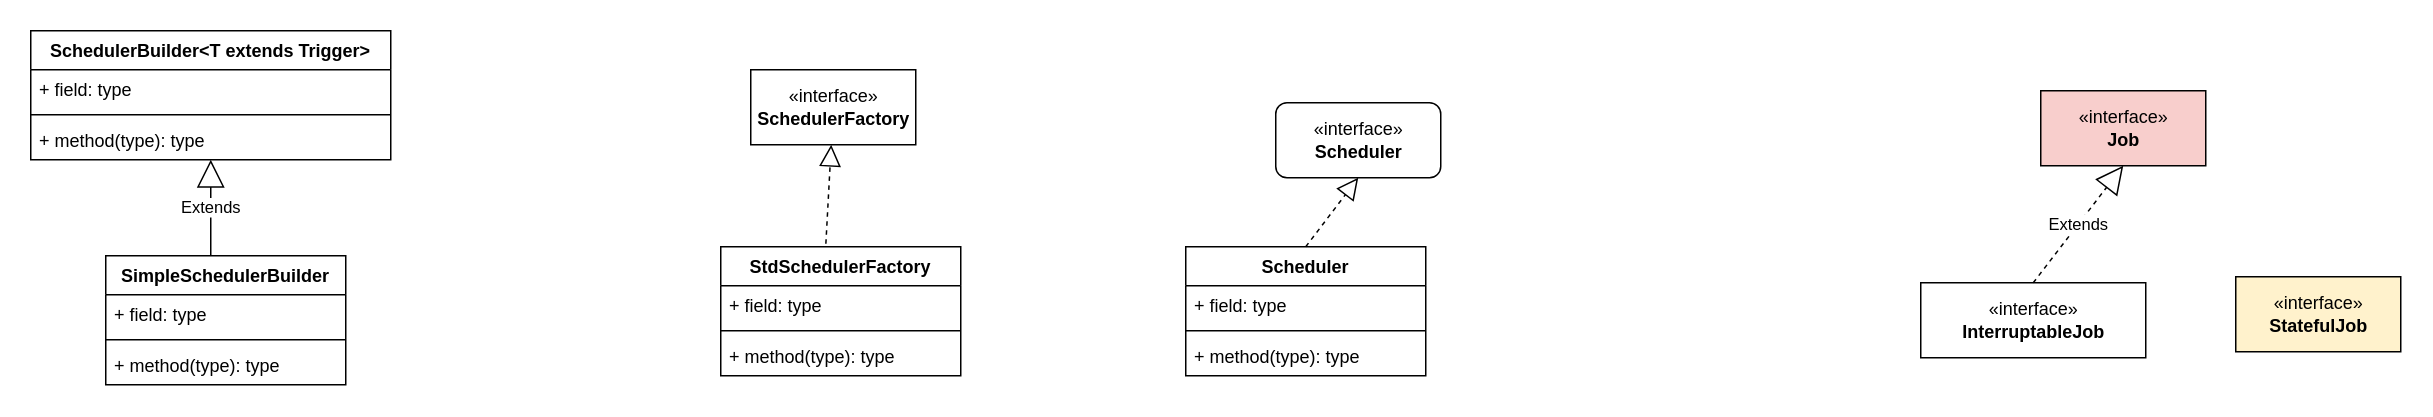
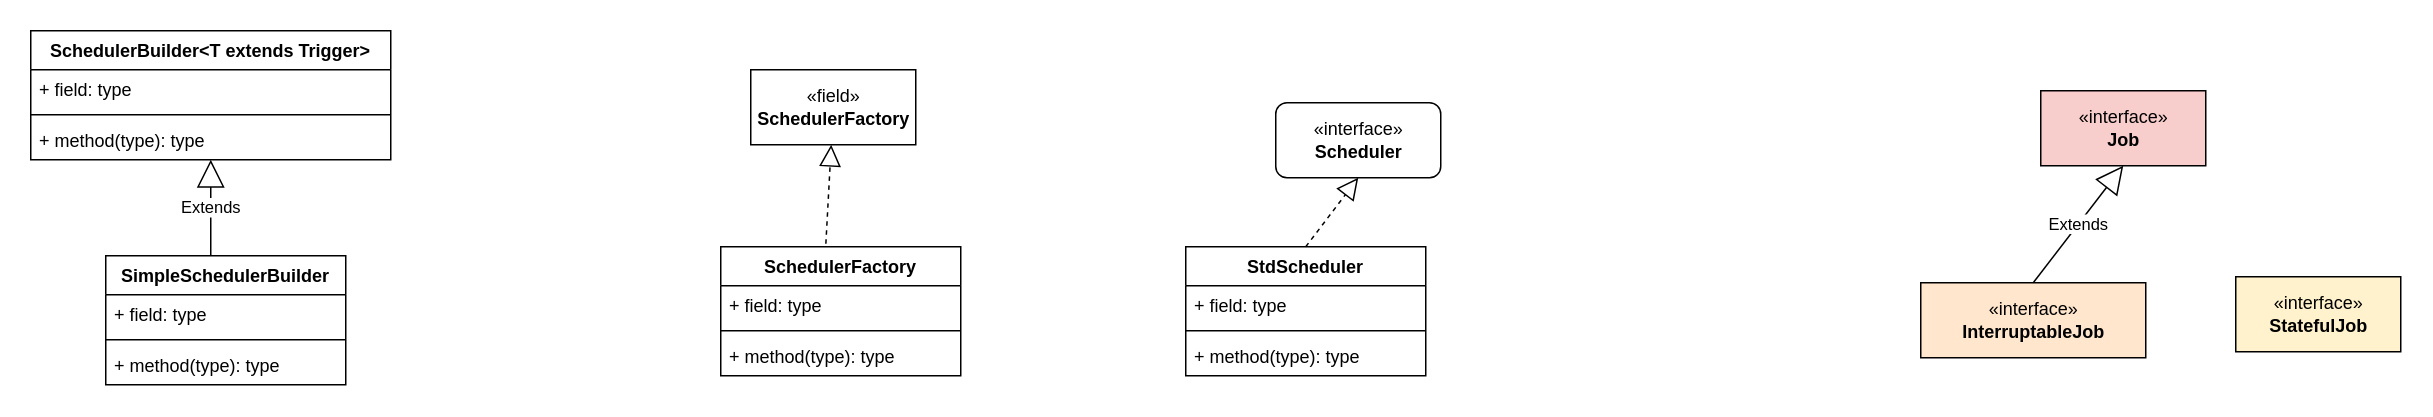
  <mxCell id="0" />
  <mxCell id="1" parent="0" />
  <mxCell id="2" value="SimpleSchedulerBuilder" style="swimlane;fontStyle=1;align=center;verticalAlign=top;childLayout=stackLayout;horizontal=1;startSize=26;horizontalStack=0;resizeParent=1;resizeParentMax=0;resizeLast=0;collapsible=1;marginBottom=0;fillColor=#FFFFFF;" parent="1" vertex="1"><mxGeometry x="70" y="170" width="160" height="86" as="geometry" /></mxCell>
  <mxCell id="3" value="Extends" style="endArrow=block;endSize=16;endFill=0;html=1;" parent="2" target="10" edge="1"><mxGeometry width="160" relative="1" as="geometry"><mxPoint x="70" as="sourcePoint" /><mxPoint x="230" as="targetPoint" /></mxGeometry></mxCell>
  <mxCell id="4" value="+ field: type" style="text;strokeColor=none;fillColor=none;align=left;verticalAlign=top;spacingLeft=4;spacingRight=4;overflow=hidden;rotatable=0;points=[[0,0.5],[1,0.5]];portConstraint=eastwest;" parent="2" vertex="1"><mxGeometry y="26" width="160" height="26" as="geometry" /></mxCell>
  <mxCell id="5" value="" style="line;strokeWidth=1;fillColor=none;align=left;verticalAlign=middle;spacingTop=-1;spacingLeft=3;spacingRight=3;rotatable=0;labelPosition=right;points=[];portConstraint=eastwest;" parent="2" vertex="1"><mxGeometry y="52" width="160" height="8" as="geometry" /></mxCell>
  <mxCell id="6" value="+ method(type): type" style="text;strokeColor=none;fillColor=none;align=left;verticalAlign=top;spacingLeft=4;spacingRight=4;overflow=hidden;rotatable=0;points=[[0,0.5],[1,0.5]];portConstraint=eastwest;" parent="2" vertex="1"><mxGeometry y="60" width="160" height="26" as="geometry" /></mxCell>
  <mxCell id="7" value="SchedulerBuilder&lt;T extends Trigger&gt;" style="swimlane;fontStyle=1;align=center;verticalAlign=top;childLayout=stackLayout;horizontal=1;startSize=26;horizontalStack=0;resizeParent=1;resizeParentMax=0;resizeLast=0;collapsible=1;marginBottom=0;fillColor=#FFFFFF;" parent="1" vertex="1"><mxGeometry x="20" y="20" width="240" height="86" as="geometry" /></mxCell>
  <mxCell id="8" value="+ field: type" style="text;strokeColor=none;fillColor=none;align=left;verticalAlign=top;spacingLeft=4;spacingRight=4;overflow=hidden;rotatable=0;points=[[0,0.5],[1,0.5]];portConstraint=eastwest;" parent="7" vertex="1"><mxGeometry y="26" width="240" height="26" as="geometry" /></mxCell>
  <mxCell id="9" value="" style="line;strokeWidth=1;fillColor=none;align=left;verticalAlign=middle;spacingTop=-1;spacingLeft=3;spacingRight=3;rotatable=0;labelPosition=right;points=[];portConstraint=eastwest;" parent="7" vertex="1"><mxGeometry y="52" width="240" height="8" as="geometry" /></mxCell>
  <mxCell id="10" value="+ method(type): type" style="text;strokeColor=none;fillColor=none;align=left;verticalAlign=top;spacingLeft=4;spacingRight=4;overflow=hidden;rotatable=0;points=[[0,0.5],[1,0.5]];portConstraint=eastwest;" parent="7" vertex="1"><mxGeometry y="60" width="240" height="26" as="geometry" /></mxCell>
- <mxCell id="11" value="StdSchedulerFactory" style="swimlane;fontStyle=1;align=center;verticalAlign=top;childLayout=stackLayout;horizontal=1;startSize=26;horizontalStack=0;resizeParent=1;resizeParentMax=0;resizeLast=0;collapsible=1;marginBottom=0;" parent="1" vertex="1"><mxGeometry x="480" y="164" width="160" height="86" as="geometry" /></mxCell>
+ <mxCell id="11" value="SchedulerFactory" style="swimlane;fontStyle=1;align=center;verticalAlign=top;childLayout=stackLayout;horizontal=1;startSize=26;horizontalStack=0;resizeParent=1;resizeParentMax=0;resizeLast=0;collapsible=1;marginBottom=0;" parent="1" vertex="1"><mxGeometry x="480" y="164" width="160" height="86" as="geometry" /></mxCell>
  <mxCell id="12" value="+ field: type" style="text;strokeColor=none;fillColor=none;align=left;verticalAlign=top;spacingLeft=4;spacingRight=4;overflow=hidden;rotatable=0;points=[[0,0.5],[1,0.5]];portConstraint=eastwest;" parent="11" vertex="1"><mxGeometry y="26" width="160" height="26" as="geometry" /></mxCell>
  <mxCell id="13" value="" style="line;strokeWidth=1;fillColor=none;align=left;verticalAlign=middle;spacingTop=-1;spacingLeft=3;spacingRight=3;rotatable=0;labelPosition=right;points=[];portConstraint=eastwest;" parent="11" vertex="1"><mxGeometry y="52" width="160" height="8" as="geometry" /></mxCell>
  <mxCell id="14" value="+ method(type): type" style="text;strokeColor=none;fillColor=none;align=left;verticalAlign=top;spacingLeft=4;spacingRight=4;overflow=hidden;rotatable=0;points=[[0,0.5],[1,0.5]];portConstraint=eastwest;" parent="11" vertex="1"><mxGeometry y="60" width="160" height="26" as="geometry" /></mxCell>
- <mxCell id="15" value="«interface»&lt;br&gt;&lt;b&gt;SchedulerFactory&lt;/b&gt;" style="html=1;" parent="1" vertex="1"><mxGeometry x="500" y="46" width="110" height="50" as="geometry" /></mxCell>
+ <mxCell id="15" value="«field»&lt;br&gt;&lt;b&gt;SchedulerFactory&lt;/b&gt;" style="html=1;" parent="1" vertex="1"><mxGeometry x="500" y="46" width="110" height="50" as="geometry" /></mxCell>
  <mxCell id="16" value="" style="endArrow=block;dashed=1;endFill=0;endSize=12;html=1;exitX=0.438;exitY=-0.023;exitDx=0;exitDy=0;exitPerimeter=0;" parent="1" source="11" target="15" edge="1"><mxGeometry width="160" relative="1" as="geometry"><mxPoint x="570" y="160" as="sourcePoint" /><mxPoint x="730" y="160" as="targetPoint" /></mxGeometry></mxCell>
  <mxCell id="17" value="«interface»&lt;br&gt;&lt;b&gt;Scheduler&lt;/b&gt;" style="html=1;rounded=1;" parent="1" vertex="1"><mxGeometry x="850" y="68" width="110" height="50" as="geometry" /></mxCell>
- <mxCell id="18" value="Scheduler" style="swimlane;fontStyle=1;align=center;verticalAlign=top;childLayout=stackLayout;horizontal=1;startSize=26;horizontalStack=0;resizeParent=1;resizeParentMax=0;resizeLast=0;collapsible=1;marginBottom=0;" parent="1" vertex="1"><mxGeometry x="790" y="164" width="160" height="86" as="geometry" /></mxCell>
+ <mxCell id="18" value="StdScheduler" style="swimlane;fontStyle=1;align=center;verticalAlign=top;childLayout=stackLayout;horizontal=1;startSize=26;horizontalStack=0;resizeParent=1;resizeParentMax=0;resizeLast=0;collapsible=1;marginBottom=0;" parent="1" vertex="1"><mxGeometry x="790" y="164" width="160" height="86" as="geometry" /></mxCell>
  <mxCell id="19" value="" style="endArrow=block;dashed=1;endFill=0;endSize=12;html=1;entryX=0.5;entryY=1;entryDx=0;entryDy=0;" parent="18" target="17" edge="1"><mxGeometry width="160" relative="1" as="geometry"><mxPoint x="80" as="sourcePoint" /><mxPoint x="240" as="targetPoint" /></mxGeometry></mxCell>
  <mxCell id="20" value="+ field: type" style="text;strokeColor=none;fillColor=none;align=left;verticalAlign=top;spacingLeft=4;spacingRight=4;overflow=hidden;rotatable=0;points=[[0,0.5],[1,0.5]];portConstraint=eastwest;" parent="18" vertex="1"><mxGeometry y="26" width="160" height="26" as="geometry" /></mxCell>
  <mxCell id="21" value="" style="line;strokeWidth=1;fillColor=none;align=left;verticalAlign=middle;spacingTop=-1;spacingLeft=3;spacingRight=3;rotatable=0;labelPosition=right;points=[];portConstraint=eastwest;" parent="18" vertex="1"><mxGeometry y="52" width="160" height="8" as="geometry" /></mxCell>
  <mxCell id="22" value="+ method(type): type" style="text;strokeColor=none;fillColor=none;align=left;verticalAlign=top;spacingLeft=4;spacingRight=4;overflow=hidden;rotatable=0;points=[[0,0.5],[1,0.5]];portConstraint=eastwest;" parent="18" vertex="1"><mxGeometry y="60" width="160" height="26" as="geometry" /></mxCell>
  <mxCell id="23" value="«interface»&lt;br&gt;&lt;b&gt;Job&lt;/b&gt;" style="html=1;fillColor=#f8cecc;" vertex="1" parent="1"><mxGeometry x="1360" y="60" width="110" height="50" as="geometry" /></mxCell>
- <mxCell id="24" value="«interface»&lt;br&gt;&lt;b&gt;InterruptableJob&lt;/b&gt;" style="html=1;" vertex="1" parent="1"><mxGeometry x="1280" y="188" width="150" height="50" as="geometry" /></mxCell>
- <mxCell id="25" value="Extends" style="endArrow=block;endSize=16;endFill=0;html=1;entryX=0.5;entryY=1;entryDx=0;entryDy=0;exitX=0.5;exitY=0;exitDx=0;exitDy=0;dashed=1;" edge="1" parent="1" source="24" target="23"><mxGeometry width="160" relative="1" as="geometry"><mxPoint x="1370" y="180" as="sourcePoint" /><mxPoint x="1530" y="180" as="targetPoint" /></mxGeometry></mxCell>
+ <mxCell id="24" value="«interface»&lt;br&gt;&lt;b&gt;InterruptableJob&lt;/b&gt;" style="html=1;fillColor=#ffe6cc;" vertex="1" parent="1"><mxGeometry x="1280" y="188" width="150" height="50" as="geometry" /></mxCell>
+ <mxCell id="25" value="Extends" style="endArrow=block;endSize=16;endFill=0;html=1;entryX=0.5;entryY=1;entryDx=0;entryDy=0;exitX=0.5;exitY=0;exitDx=0;exitDy=0;" edge="1" parent="1" source="24" target="23"><mxGeometry width="160" relative="1" as="geometry"><mxPoint x="1370" y="180" as="sourcePoint" /><mxPoint x="1530" y="180" as="targetPoint" /></mxGeometry></mxCell>
  <mxCell id="26" value="«interface»&lt;br&gt;&lt;b&gt;StatefulJob&lt;/b&gt;" style="html=1;fillColor=#fff2cc;" vertex="1" parent="1"><mxGeometry x="1490" y="184" width="110" height="50" as="geometry" /></mxCell>
